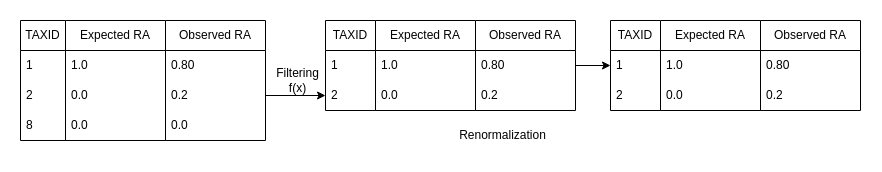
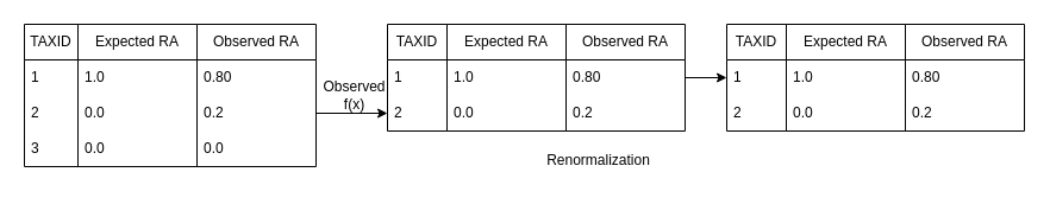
  <mxCell id="0" />
  <mxCell id="1" parent="0" />
  <mxCell id="2" value="Expected RA" style="swimlane;fontStyle=0;childLayout=stackLayout;horizontal=1;startSize=30;horizontalStack=0;resizeParent=1;resizeParentMax=0;resizeLast=0;collapsible=1;marginBottom=0;whiteSpace=wrap;html=1;" parent="1" vertex="1"><mxGeometry x="65" y="20" width="100" height="120" as="geometry" /></mxCell>
  <mxCell id="3" value="1.0" style="text;strokeColor=none;fillColor=none;align=left;verticalAlign=middle;spacingLeft=4;spacingRight=4;overflow=hidden;points=[[0,0.5],[1,0.5]];portConstraint=eastwest;rotatable=0;whiteSpace=wrap;html=1;" parent="2" vertex="1"><mxGeometry y="30" width="100" height="30" as="geometry" /></mxCell>
  <mxCell id="4" value="0.0" style="text;strokeColor=none;fillColor=none;align=left;verticalAlign=middle;spacingLeft=4;spacingRight=4;overflow=hidden;points=[[0,0.5],[1,0.5]];portConstraint=eastwest;rotatable=0;whiteSpace=wrap;html=1;" parent="2" vertex="1"><mxGeometry y="60" width="100" height="30" as="geometry" /></mxCell>
  <mxCell id="5" value="0.0" style="text;strokeColor=none;fillColor=none;align=left;verticalAlign=middle;spacingLeft=4;spacingRight=4;overflow=hidden;points=[[0,0.5],[1,0.5]];portConstraint=eastwest;rotatable=0;whiteSpace=wrap;html=1;" parent="2" vertex="1"><mxGeometry y="90" width="100" height="30" as="geometry" /></mxCell>
  <mxCell id="6" value="Observed RA" style="swimlane;fontStyle=0;childLayout=stackLayout;horizontal=1;startSize=30;horizontalStack=0;resizeParent=1;resizeParentMax=0;resizeLast=0;collapsible=1;marginBottom=0;whiteSpace=wrap;html=1;" parent="1" vertex="1"><mxGeometry x="165" y="20" width="100" height="120" as="geometry" /></mxCell>
  <mxCell id="7" value="0.80" style="text;strokeColor=none;fillColor=none;align=left;verticalAlign=middle;spacingLeft=4;spacingRight=4;overflow=hidden;points=[[0,0.5],[1,0.5]];portConstraint=eastwest;rotatable=0;whiteSpace=wrap;html=1;" parent="6" vertex="1"><mxGeometry y="30" width="100" height="30" as="geometry" /></mxCell>
  <mxCell id="8" value="0.2" style="text;strokeColor=none;fillColor=none;align=left;verticalAlign=middle;spacingLeft=4;spacingRight=4;overflow=hidden;points=[[0,0.5],[1,0.5]];portConstraint=eastwest;rotatable=0;whiteSpace=wrap;html=1;" parent="6" vertex="1"><mxGeometry y="60" width="100" height="30" as="geometry" /></mxCell>
  <mxCell id="9" value="0.0" style="text;strokeColor=none;fillColor=none;align=left;verticalAlign=middle;spacingLeft=4;spacingRight=4;overflow=hidden;points=[[0,0.5],[1,0.5]];portConstraint=eastwest;rotatable=0;whiteSpace=wrap;html=1;" parent="6" vertex="1"><mxGeometry y="90" width="100" height="30" as="geometry" /></mxCell>
  <mxCell id="10" value="TAXID" style="swimlane;fontStyle=0;childLayout=stackLayout;horizontal=1;startSize=30;horizontalStack=0;resizeParent=1;resizeParentMax=0;resizeLast=0;collapsible=1;marginBottom=0;whiteSpace=wrap;html=1;" parent="1" vertex="1"><mxGeometry x="20" y="20" width="45" height="120" as="geometry" /></mxCell>
  <mxCell id="11" value="1" style="text;strokeColor=none;fillColor=none;align=left;verticalAlign=middle;spacingLeft=4;spacingRight=4;overflow=hidden;points=[[0,0.5],[1,0.5]];portConstraint=eastwest;rotatable=0;whiteSpace=wrap;html=1;" parent="10" vertex="1"><mxGeometry y="30" width="45" height="30" as="geometry" /></mxCell>
  <mxCell id="12" value="2" style="text;strokeColor=none;fillColor=none;align=left;verticalAlign=middle;spacingLeft=4;spacingRight=4;overflow=hidden;points=[[0,0.5],[1,0.5]];portConstraint=eastwest;rotatable=0;whiteSpace=wrap;html=1;" parent="10" vertex="1"><mxGeometry y="60" width="45" height="30" as="geometry" /></mxCell>
- <mxCell id="13" value="8" style="text;strokeColor=none;fillColor=none;align=left;verticalAlign=middle;spacingLeft=4;spacingRight=4;overflow=hidden;points=[[0,0.5],[1,0.5]];portConstraint=eastwest;rotatable=0;whiteSpace=wrap;html=1;" parent="10" vertex="1"><mxGeometry y="90" width="45" height="30" as="geometry" /></mxCell>
+ <mxCell id="13" value="3" style="text;strokeColor=none;fillColor=none;align=left;verticalAlign=middle;spacingLeft=4;spacingRight=4;overflow=hidden;points=[[0,0.5],[1,0.5]];portConstraint=eastwest;rotatable=0;whiteSpace=wrap;html=1;" parent="10" vertex="1"><mxGeometry y="90" width="45" height="30" as="geometry" /></mxCell>
  <mxCell id="14" value="Expected RA" style="swimlane;fontStyle=0;childLayout=stackLayout;horizontal=1;startSize=30;horizontalStack=0;resizeParent=1;resizeParentMax=0;resizeLast=0;collapsible=1;marginBottom=0;whiteSpace=wrap;html=1;" parent="1" vertex="1"><mxGeometry x="375" y="20" width="100" height="90" as="geometry" /></mxCell>
  <mxCell id="15" value="1.0" style="text;strokeColor=none;fillColor=none;align=left;verticalAlign=middle;spacingLeft=4;spacingRight=4;overflow=hidden;points=[[0,0.5],[1,0.5]];portConstraint=eastwest;rotatable=0;whiteSpace=wrap;html=1;" parent="14" vertex="1"><mxGeometry y="30" width="100" height="30" as="geometry" /></mxCell>
  <mxCell id="16" value="0.0" style="text;strokeColor=none;fillColor=none;align=left;verticalAlign=middle;spacingLeft=4;spacingRight=4;overflow=hidden;points=[[0,0.5],[1,0.5]];portConstraint=eastwest;rotatable=0;whiteSpace=wrap;html=1;" parent="14" vertex="1"><mxGeometry y="60" width="100" height="30" as="geometry" /></mxCell>
  <mxCell id="17" value="Observed RA" style="swimlane;fontStyle=0;childLayout=stackLayout;horizontal=1;startSize=30;horizontalStack=0;resizeParent=1;resizeParentMax=0;resizeLast=0;collapsible=1;marginBottom=0;whiteSpace=wrap;html=1;" parent="1" vertex="1"><mxGeometry x="475" y="20" width="100" height="90" as="geometry" /></mxCell>
  <mxCell id="18" value="0.80" style="text;strokeColor=none;fillColor=none;align=left;verticalAlign=middle;spacingLeft=4;spacingRight=4;overflow=hidden;points=[[0,0.5],[1,0.5]];portConstraint=eastwest;rotatable=0;whiteSpace=wrap;html=1;" parent="17" vertex="1"><mxGeometry y="30" width="100" height="30" as="geometry" /></mxCell>
  <mxCell id="19" value="0.2" style="text;strokeColor=none;fillColor=none;align=left;verticalAlign=middle;spacingLeft=4;spacingRight=4;overflow=hidden;points=[[0,0.5],[1,0.5]];portConstraint=eastwest;rotatable=0;whiteSpace=wrap;html=1;" parent="17" vertex="1"><mxGeometry y="60" width="100" height="30" as="geometry" /></mxCell>
  <mxCell id="20" value="TAXID" style="swimlane;fontStyle=0;childLayout=stackLayout;horizontal=1;startSize=30;horizontalStack=0;resizeParent=1;resizeParentMax=0;resizeLast=0;collapsible=1;marginBottom=0;whiteSpace=wrap;html=1;" parent="1" vertex="1"><mxGeometry x="325" y="20" width="50" height="90" as="geometry" /></mxCell>
  <mxCell id="21" value="1" style="text;strokeColor=none;fillColor=none;align=left;verticalAlign=middle;spacingLeft=4;spacingRight=4;overflow=hidden;points=[[0,0.5],[1,0.5]];portConstraint=eastwest;rotatable=0;whiteSpace=wrap;html=1;" parent="20" vertex="1"><mxGeometry y="30" width="50" height="30" as="geometry" /></mxCell>
  <mxCell id="22" value="2" style="text;strokeColor=none;fillColor=none;align=left;verticalAlign=middle;spacingLeft=4;spacingRight=4;overflow=hidden;points=[[0,0.5],[1,0.5]];portConstraint=eastwest;rotatable=0;whiteSpace=wrap;html=1;" parent="20" vertex="1"><mxGeometry y="60" width="50" height="30" as="geometry" /></mxCell>
  <mxCell id="23" style="edgeStyle=orthogonalEdgeStyle;rounded=0;orthogonalLoop=1;jettySize=auto;html=1;exitX=1;exitY=0.5;exitDx=0;exitDy=0;entryX=0;entryY=0.5;entryDx=0;entryDy=0;" parent="1" source="8" target="22" edge="1"><mxGeometry relative="1" as="geometry" /></mxCell>
- <mxCell id="24" value="Filtering f(x)" style="text;html=1;strokeColor=none;fillColor=none;align=center;verticalAlign=middle;whiteSpace=wrap;rounded=0;" parent="1" vertex="1"><mxGeometry x="265" y="65" width="65" height="30" as="geometry" /></mxCell>
+ <mxCell id="24" value="Observed f(x)" style="text;html=1;strokeColor=none;fillColor=none;align=center;verticalAlign=middle;whiteSpace=wrap;rounded=0;" parent="1" vertex="1"><mxGeometry x="265" y="65" width="65" height="30" as="geometry" /></mxCell>
  <mxCell id="25" value="Expected RA" style="swimlane;fontStyle=0;childLayout=stackLayout;horizontal=1;startSize=30;horizontalStack=0;resizeParent=1;resizeParentMax=0;resizeLast=0;collapsible=1;marginBottom=0;whiteSpace=wrap;html=1;" vertex="1" parent="1"><mxGeometry x="660" y="20" width="100" height="90" as="geometry" /></mxCell>
  <mxCell id="26" value="1.0" style="text;strokeColor=none;fillColor=none;align=left;verticalAlign=middle;spacingLeft=4;spacingRight=4;overflow=hidden;points=[[0,0.5],[1,0.5]];portConstraint=eastwest;rotatable=0;whiteSpace=wrap;html=1;" vertex="1" parent="25"><mxGeometry y="30" width="100" height="30" as="geometry" /></mxCell>
  <mxCell id="27" value="0.0" style="text;strokeColor=none;fillColor=none;align=left;verticalAlign=middle;spacingLeft=4;spacingRight=4;overflow=hidden;points=[[0,0.5],[1,0.5]];portConstraint=eastwest;rotatable=0;whiteSpace=wrap;html=1;" vertex="1" parent="25"><mxGeometry y="60" width="100" height="30" as="geometry" /></mxCell>
  <mxCell id="28" value="Observed RA" style="swimlane;fontStyle=0;childLayout=stackLayout;horizontal=1;startSize=30;horizontalStack=0;resizeParent=1;resizeParentMax=0;resizeLast=0;collapsible=1;marginBottom=0;whiteSpace=wrap;html=1;" vertex="1" parent="1"><mxGeometry x="760" y="20" width="100" height="90" as="geometry" /></mxCell>
  <mxCell id="29" value="0.80" style="text;strokeColor=none;fillColor=none;align=left;verticalAlign=middle;spacingLeft=4;spacingRight=4;overflow=hidden;points=[[0,0.5],[1,0.5]];portConstraint=eastwest;rotatable=0;whiteSpace=wrap;html=1;" vertex="1" parent="28"><mxGeometry y="30" width="100" height="30" as="geometry" /></mxCell>
  <mxCell id="30" value="0.2" style="text;strokeColor=none;fillColor=none;align=left;verticalAlign=middle;spacingLeft=4;spacingRight=4;overflow=hidden;points=[[0,0.5],[1,0.5]];portConstraint=eastwest;rotatable=0;whiteSpace=wrap;html=1;" vertex="1" parent="28"><mxGeometry y="60" width="100" height="30" as="geometry" /></mxCell>
  <mxCell id="31" value="TAXID" style="swimlane;fontStyle=0;childLayout=stackLayout;horizontal=1;startSize=30;horizontalStack=0;resizeParent=1;resizeParentMax=0;resizeLast=0;collapsible=1;marginBottom=0;whiteSpace=wrap;html=1;" vertex="1" parent="1"><mxGeometry x="610" y="20" width="50" height="90" as="geometry" /></mxCell>
  <mxCell id="32" value="1" style="text;strokeColor=none;fillColor=none;align=left;verticalAlign=middle;spacingLeft=4;spacingRight=4;overflow=hidden;points=[[0,0.5],[1,0.5]];portConstraint=eastwest;rotatable=0;whiteSpace=wrap;html=1;" vertex="1" parent="31"><mxGeometry y="30" width="50" height="30" as="geometry" /></mxCell>
  <mxCell id="33" value="2" style="text;strokeColor=none;fillColor=none;align=left;verticalAlign=middle;spacingLeft=4;spacingRight=4;overflow=hidden;points=[[0,0.5],[1,0.5]];portConstraint=eastwest;rotatable=0;whiteSpace=wrap;html=1;" vertex="1" parent="31"><mxGeometry y="60" width="50" height="30" as="geometry" /></mxCell>
  <mxCell id="34" style="edgeStyle=orthogonalEdgeStyle;rounded=0;orthogonalLoop=1;jettySize=auto;html=1;exitX=1;exitY=0.5;exitDx=0;exitDy=0;entryX=0;entryY=0.5;entryDx=0;entryDy=0;" edge="1" parent="1" source="18" target="31"><mxGeometry relative="1" as="geometry" /></mxCell>
  <mxCell id="35" value="Renormalization" style="text;html=1;strokeColor=none;fillColor=none;align=center;verticalAlign=middle;whiteSpace=wrap;rounded=0;" vertex="1" parent="1"><mxGeometry x="470" y="120" width="65" height="30" as="geometry" /></mxCell>
